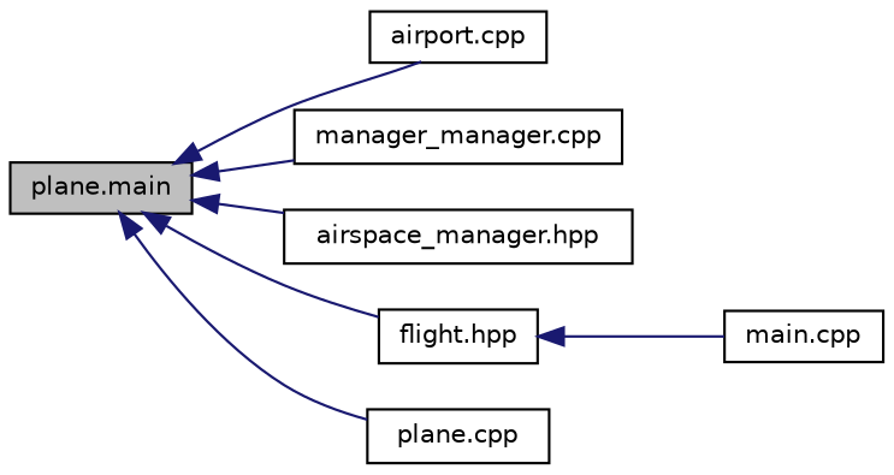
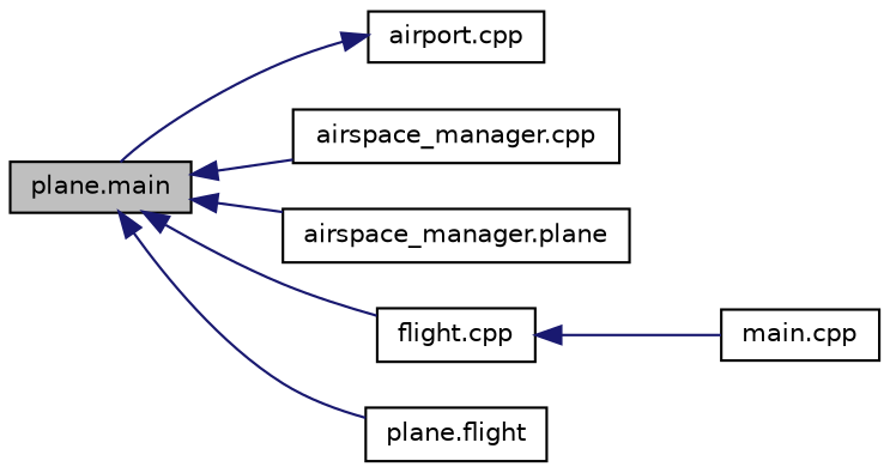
  digraph {
    rankdir=LR
    node [color=black fontname=Helvetica fontsize=10 shape=record]
    edge [color=midnightblue dir=back fontname=Helvetica fontsize=10 labelfontname=Helvetica labelfontsize=10 style=solid]
    n1 [fillcolor=grey75 fontcolor=black height=0.2 label="plane.main" style=filled width=0.4]
    n2 [height=0.2 label="airport.cpp" width=0.4]
-   n3 [height=0.2 label="manager_manager.cpp" width=0.4]
-   n4 [height=0.2 label="airspace_manager.hpp" width=0.4]
-   n5 [height=0.2 label="flight.hpp" width=0.4]
-   n6 [height=0.2 label="plane.cpp" width=0.4]
+   n3 [height=0.2 label="airspace_manager.cpp" width=0.4]
+   n4 [height=0.2 label="airspace_manager.plane" width=0.4]
+   n5 [height=0.2 label="flight.cpp" width=0.4]
+   n6 [height=0.2 label="plane.flight" width=0.4]
    n7 [height=0.2 label="main.cpp" width=0.4]
-   n1 -> n2
+   n2 -> n1
    n1 -> n3
    n1 -> n4
    n1 -> n5
    n1 -> n6
    n5 -> n7
  }
